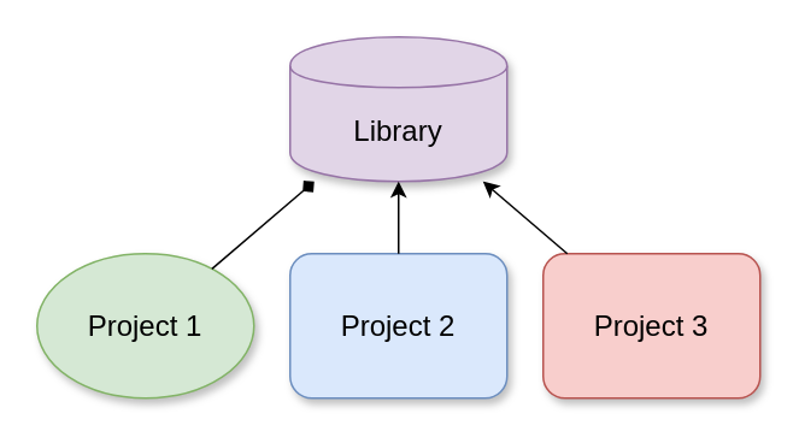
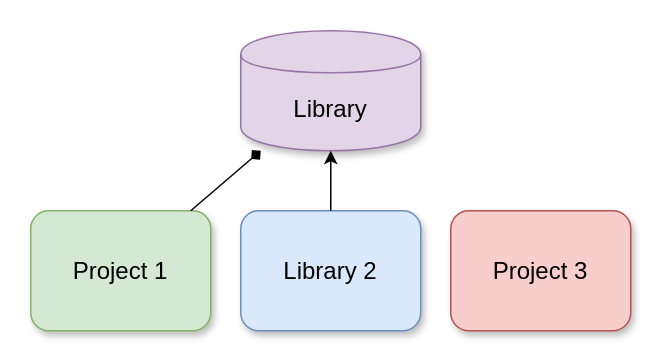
  <mxCell id="0" />
  <mxCell id="1" parent="0" />
  <mxCell id="2" value="Library" style="shape=cylinder;whiteSpace=wrap;html=1;boundedLbl=1;backgroundOutline=1;fillColor=#e1d5e7;strokeColor=#9673a6;shadow=1;collapsible=0;fontFamily=Helvetica;fontStyle=0;horizontal=1;fontSize=16;" vertex="1" parent="1"><mxGeometry x="160" y="20" width="120" height="80" as="geometry" /></mxCell>
- <mxCell id="3" value="Project 1" style="ellipse;whiteSpace=wrap;html=1;fillColor=#d5e8d4;strokeColor=#82b366;shadow=1;fontSize=16;" vertex="1" parent="1"><mxGeometry x="20" y="140" width="120" height="80" as="geometry" /></mxCell>
- <mxCell id="4" value="Project 2" style="whiteSpace=wrap;html=1;fillColor=#dae8fc;strokeColor=#6c8ebf;rounded=1;shadow=1;fontSize=16;" vertex="1" parent="1"><mxGeometry x="160" y="140" width="120" height="80" as="geometry" /></mxCell>
+ <mxCell id="3" value="Project 1" style="whiteSpace=wrap;html=1;fillColor=#d5e8d4;strokeColor=#82b366;rounded=1;shadow=1;fontSize=16;" vertex="1" parent="1"><mxGeometry x="20" y="140" width="120" height="80" as="geometry" /></mxCell>
+ <mxCell id="4" value="Library 2" style="whiteSpace=wrap;html=1;fillColor=#dae8fc;strokeColor=#6c8ebf;rounded=1;shadow=1;fontSize=16;" vertex="1" parent="1"><mxGeometry x="160" y="140" width="120" height="80" as="geometry" /></mxCell>
  <mxCell id="5" value="Project 3" style="whiteSpace=wrap;html=1;fillColor=#f8cecc;strokeColor=#b85450;rounded=1;shadow=1;glass=0;comic=0;fontSize=16;" vertex="1" parent="1"><mxGeometry x="300" y="140" width="120" height="80" as="geometry" /></mxCell>
  <mxCell id="6" value="" style="endArrow=diamond;html=1;" edge="1" parent="1" source="3" target="2"><mxGeometry width="50" height="50" relative="1" as="geometry"><mxPoint x="60" y="290" as="sourcePoint" /><mxPoint x="110" y="240" as="targetPoint" /></mxGeometry></mxCell>
  <mxCell id="7" value="" style="endArrow=classic;html=1;" edge="1" parent="1" source="4" target="2"><mxGeometry width="50" height="50" relative="1" as="geometry"><mxPoint x="60" y="290" as="sourcePoint" /><mxPoint x="110" y="240" as="targetPoint" /></mxGeometry></mxCell>
- <mxCell id="8" value="" style="endArrow=classic;html=1;" edge="1" parent="1" source="5" target="2"><mxGeometry width="50" height="50" relative="1" as="geometry"><mxPoint x="60" y="290" as="sourcePoint" /><mxPoint x="110" y="240" as="targetPoint" /></mxGeometry></mxCell>
